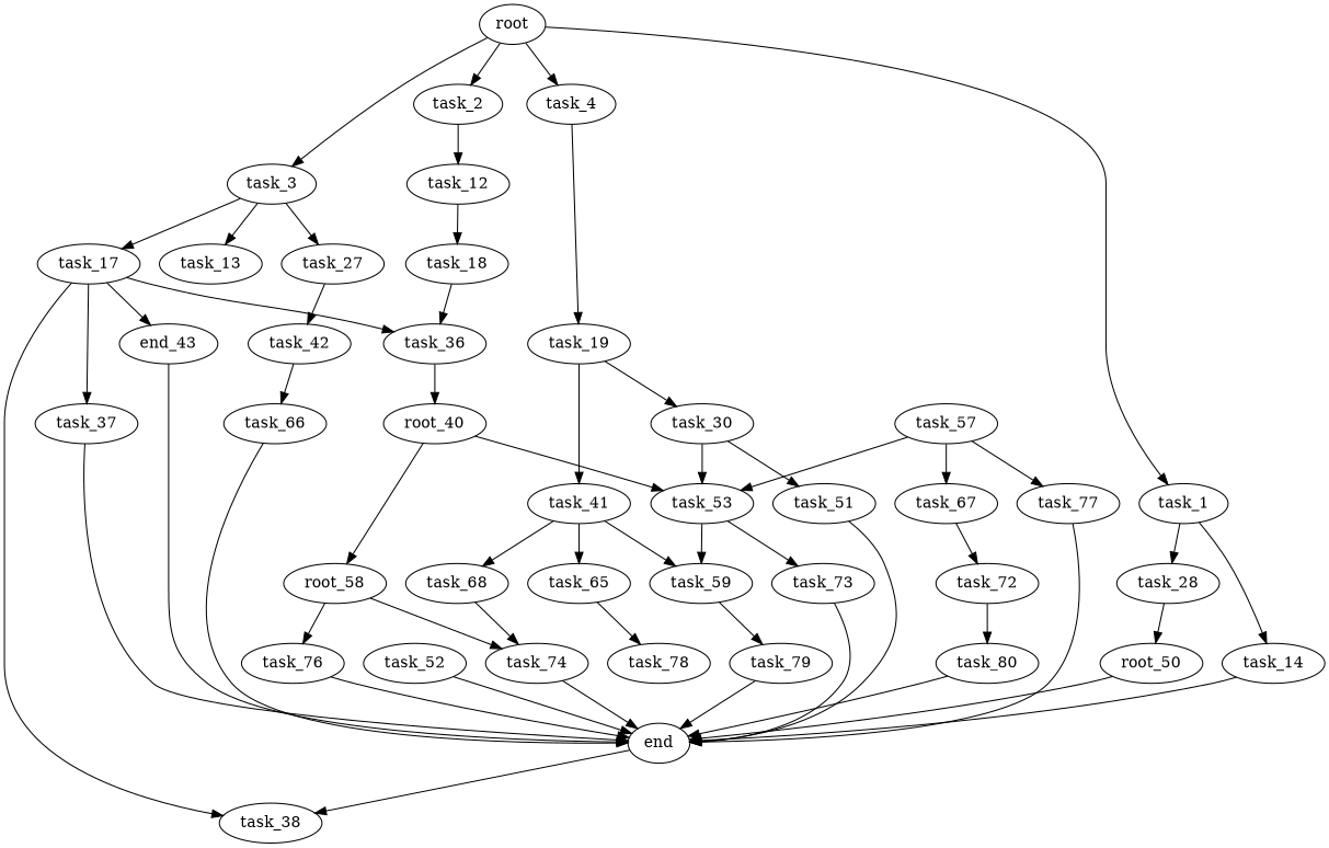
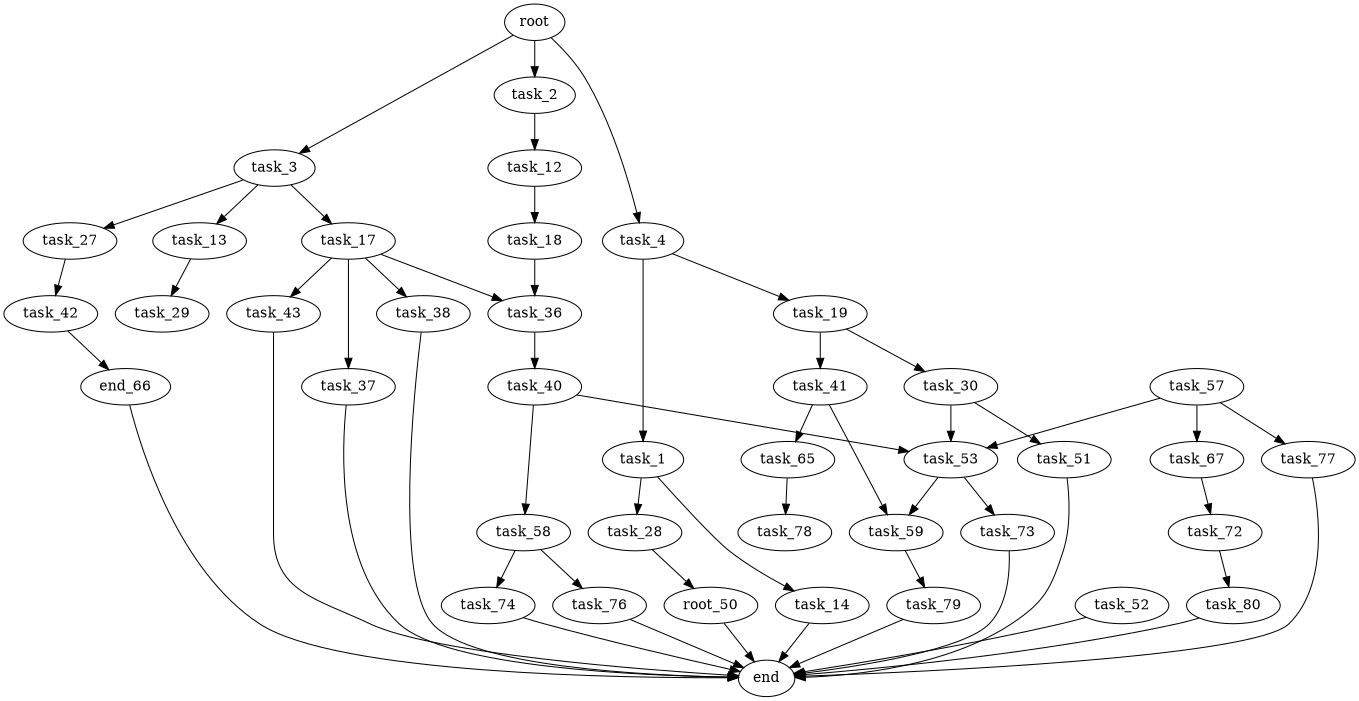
  digraph {
    root
    task_1
    task_2
    task_3
    task_4
    task_14
    task_28
    task_12
    task_13
    task_17
    task_27
    task_19
    end
    n14 [label=root_50]
    task_18
+   task_29
    task_36
    task_37
    task_38
-   task_43 [label=end_43]
+   task_43
    task_42
    task_30
    task_41
-   task_40 [label=root_40]
+   task_40
    task_51
    task_53
    task_59
    task_65
-   task_68
-   task_66
+   task_66 [label=end_66]
    task_52
    task_73
-   task_58 [label=root_58]
+   task_58
    task_74
    task_76
    task_79
    task_78
    task_57
    task_67
    task_77
    task_72
    task_80
-   root -> task_1
+   task_4 -> task_1
    root -> task_2
    root -> task_3
    root -> task_4
    task_1 -> task_14
    task_1 -> task_28
    task_2 -> task_12
    task_3 -> task_13
    task_3 -> task_17
    task_3 -> task_27
    task_4 -> task_19
    task_14 -> end
    task_28 -> n14
    task_12 -> task_18
+   task_13 -> task_29
    task_17 -> task_36
    task_17 -> task_37
    task_17 -> task_38
    task_17 -> task_43
    task_27 -> task_42
    task_19 -> task_30
    task_19 -> task_41
    n14 -> end
    task_18 -> task_36
    task_36 -> task_40
    task_37 -> end
-   end -> task_38
+   task_38 -> end
    task_43 -> end
    task_42 -> task_66
    task_30 -> task_51
    task_30 -> task_53
    task_41 -> task_59
    task_41 -> task_65
-   task_41 -> task_68
    task_40 -> task_53
    task_40 -> task_58
    task_51 -> end
    task_53 -> task_59
    task_53 -> task_73
    task_59 -> task_79
    task_65 -> task_78
-   task_68 -> task_74
    task_66 -> end
    task_52 -> end
    task_73 -> end
    task_58 -> task_74
    task_58 -> task_76
    task_74 -> end
    task_76 -> end
    task_79 -> end
    task_57 -> task_53
    task_57 -> task_67
    task_57 -> task_77
    task_67 -> task_72
    task_77 -> end
    task_72 -> task_80
    task_80 -> end
  }
